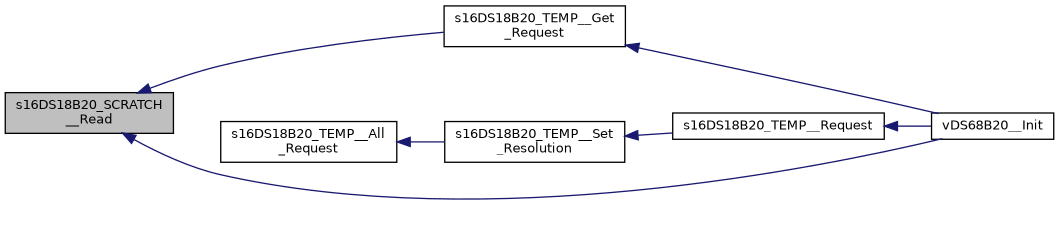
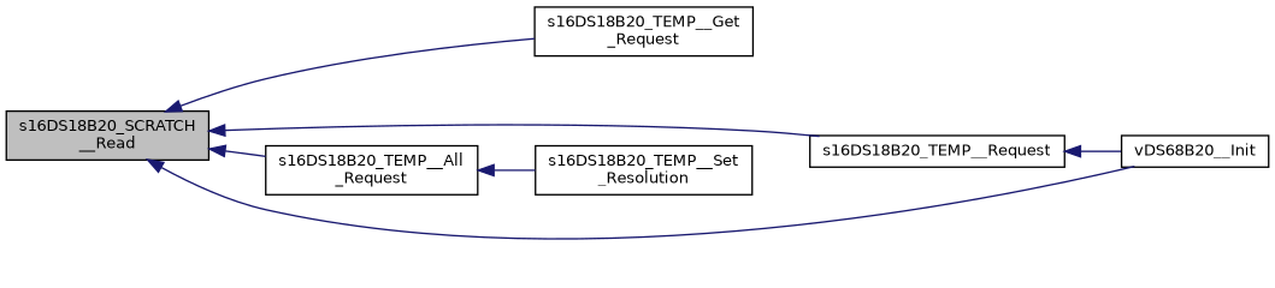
  digraph {
    rankdir=LR
    node [color=black fillcolor=white fontname=Helvetica fontsize=10 shape=record style=filled]
    edge [color=midnightblue dir=back fontname=Helvetica fontsize=10 labelfontname=Helvetica labelfontsize=10 style=solid]
    n1 [fillcolor=grey75 fontcolor=black height=0.2 label="s16DS18B20_SCRATCH\l__Read" width=0.4]
    n2 [height=0.2 label="s16DS18B20_TEMP__All\l_Request" width=0.4]
    n3 [height=0.2 label="s16DS18B20_TEMP__Get\l_Request" width=0.4]
    n4 [height=0.2 label=vDS68B20__Init width=0.4]
    n5 [height=0.2 label=s16DS18B20_TEMP__Request width=0.4]
    n6 [height=0.2 label="s16DS18B20_TEMP__Set\l_Resolution" width=0.4]
+   n1 -> n2
    n1 -> n3
    n1 -> n4
-   n6 -> n5
+   n1 -> n5
    n2 -> n6
-   n3 -> n4
    n5 -> n4
  }
